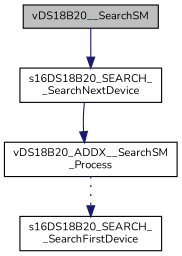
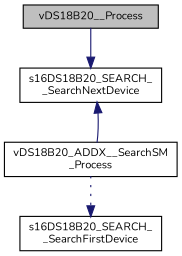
  digraph {
    fontname=Nunito
    rankdir=TB
    node [color=black fillcolor=white fontname=Nunito fontsize=10 shape=record style=filled]
    edge [color=midnightblue fontname=Nunito fontsize=10 labelfontname=Helvetica labelfontsize=10 style=solid]
-   n1 [fillcolor=grey75 fontcolor=black height=0.2 label=vDS18B20__SearchSM width=0.4]
+   n1 [fillcolor=grey75 fontcolor=black height=0.2 label=vDS18B20__Process width=0.4]
    n2 [height=0.2 label="s16DS18B20_SEARCH_\l_SearchNextDevice" width=0.4]
    n3 [height=0.2 label="vDS18B20_ADDX__SearchSM\l_Process" width=0.4]
    n4 [height=0.2 label="s16DS18B20_SEARCH_\l_SearchFirstDevice" width=0.4]
    n1 -> n2
-   n2 -> n3
+   n3 -> n2
    n3 -> n4 [style=dotted]
  }
